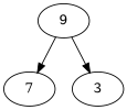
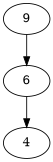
  digraph {
    n1 [label=9]
-   n2 [label=7]
-   n3 [label=3]
-   n1 -> n2
+   n3 [label=6]
+   n4 [label=4]
    n1 -> n3
+   n3 -> n4
  }
